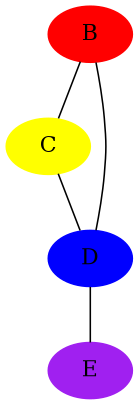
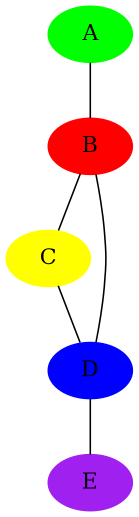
  graph {
    node [style=filled]
+   A [color=green]
    B [color=red]
    C [color=yellow]
    D [color=blue]
    E [color=purple]
+   A -- B
    B -- C
    B -- D
    C -- D
    D -- E
  }
